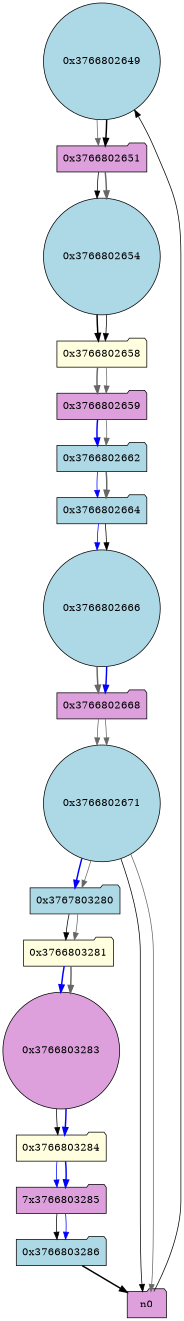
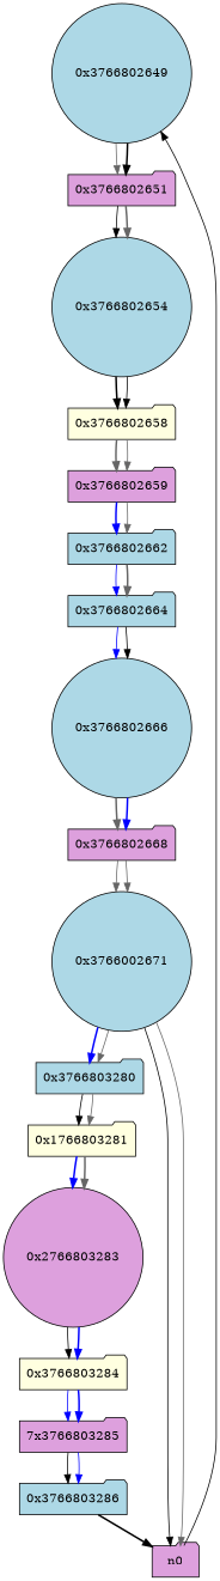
  digraph {
    node [fillcolor=lightblue shape=folder style=filled]
    edge [color=gray40 style=solid]
    n1 [label="0x3766802649" shape=circle]
    n2 [fillcolor=plum label="0x3766802651"]
    n3 [label="0x3766802654" shape=circle]
    n4 [fillcolor=lightyellow label="0x3766802658"]
    n5 [fillcolor=plum label="0x3766802659"]
    n6 [label="0x3766802662"]
    n7 [label="0x3766802664"]
    n8 [label="0x3766802666" shape=circle]
    n9 [fillcolor=plum label="0x3766802668"]
-   n10 [label="0x3766802671" shape=circle]
-   n11 [label="0x3767803280"]
+   n10 [label="0x3766002671" shape=circle]
+   n11 [label="0x3766803280"]
    n0 [fillcolor=plum]
-   n12 [fillcolor=lightyellow label="0x3766803281"]
-   n13 [fillcolor=plum label="0x3766803283" shape=circle]
+   n12 [fillcolor=lightyellow label="0x1766803281"]
+   n13 [fillcolor=plum label="0x2766803283" shape=circle]
    n14 [fillcolor=lightyellow label="0x3766803284"]
    n15 [fillcolor=plum label="7x3766803285"]
    n16 [label="0x3766803286"]
    n1 -> n2
    n1 -> n2 [color=black style=bold]
    n2 -> n3 [color=black]
    n2 -> n3 [style=bold]
    n3 -> n4 [color=black style=bold]
    n3 -> n4 [color=black]
    n4 -> n5 [style=bold]
    n4 -> n5
    n5 -> n6 [color=blue style=bold]
    n5 -> n6
    n6 -> n7 [color=blue]
    n6 -> n7 [style=bold]
    n7 -> n8 [color=blue]
    n7 -> n8 [color=black]
    n8 -> n9 [style=bold]
    n8 -> n9 [color=blue style=bold]
    n9 -> n10
    n9 -> n10
    n10 -> n11 [color=blue style=bold]
    n10 -> n11
    n10 -> n0 [color=black]
    n10 -> n0
    n11 -> n12 [color=black]
    n11 -> n12
    n0 -> n1 [color=black]
    n12 -> n13 [color=blue style=bold]
    n12 -> n13 [style=bold]
    n13 -> n14 [color=black]
    n13 -> n14 [color=blue style=bold]
    n14 -> n15 [color=blue]
    n14 -> n15 [color=blue style=bold]
    n15 -> n16 [color=black]
    n15 -> n16 [color=blue]
    n16 -> n0 [color=black style=bold]
  }
